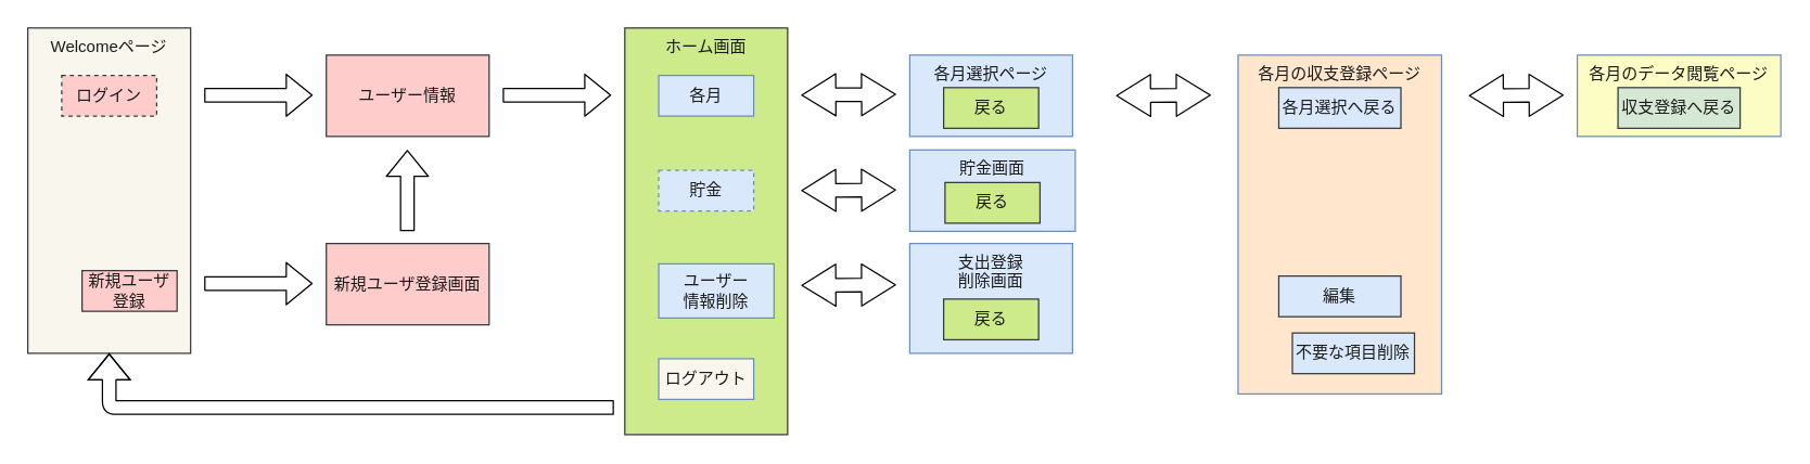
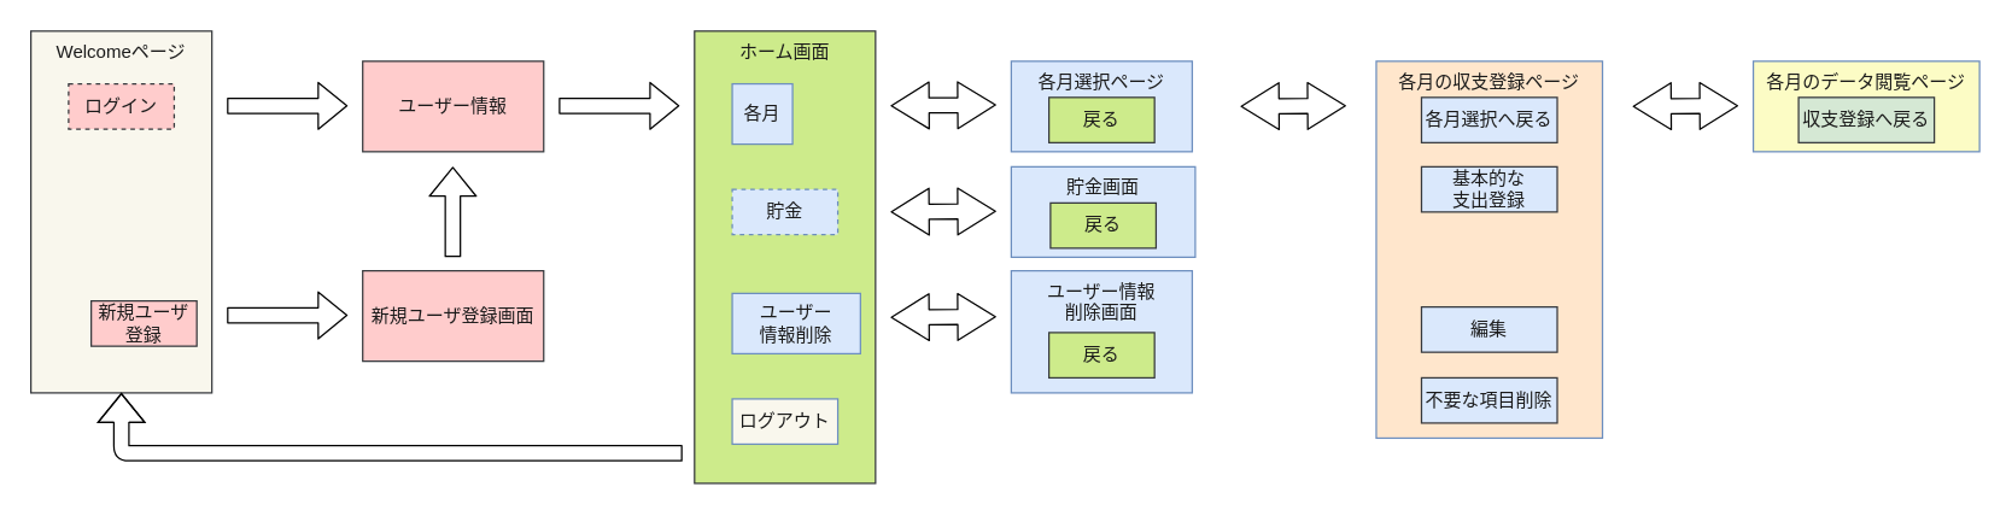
  <mxCell id="0" />
  <mxCell id="1" parent="0" />
  <mxCell id="2" value="&lt;font color=&quot;#1a1a1a&quot;&gt;Welcomeページ&lt;/font&gt;" style="whiteSpace=wrap;html=1;labelBackgroundColor=none;fontSize=12;fillColor=#f9f7ed;strokeColor=#36393d;verticalAlign=top;" vertex="1" parent="1"><mxGeometry x="20" y="20" width="120" height="240" as="geometry" /></mxCell>
  <mxCell id="3" value="&lt;font color=&quot;#1a1a1a&quot;&gt;ログイン&lt;/font&gt;" style="whiteSpace=wrap;html=1;fillColor=#ffcccc;strokeColor=#36393d;dashed=1;" vertex="1" parent="1"><mxGeometry x="45" y="55" width="70" height="30" as="geometry" /></mxCell>
  <mxCell id="4" value="&lt;font color=&quot;#1a1a1a&quot; style=&quot;font-size: 12px;&quot;&gt;新規ユーザ&lt;br&gt;登録&lt;/font&gt;" style="whiteSpace=wrap;html=1;fillColor=#ffcccc;strokeColor=#36393d;fontSize=11;" vertex="1" parent="1"><mxGeometry x="60" y="199" width="70" height="30" as="geometry" /></mxCell>
  <mxCell id="5" value="" style="edgeStyle=none;orthogonalLoop=1;jettySize=auto;html=1;fontSize=12;fontColor=#1A1A1A;shape=flexArrow;" edge="1" parent="1"><mxGeometry width="100" relative="1" as="geometry"><mxPoint x="150" y="69.57" as="sourcePoint" /><mxPoint x="230" y="69.57" as="targetPoint" /><Array as="points" /></mxGeometry></mxCell>
  <mxCell id="6" value="&lt;font color=&quot;#1a1a1a&quot;&gt;ユーザー情報&lt;/font&gt;" style="whiteSpace=wrap;html=1;fillColor=#ffcccc;strokeColor=#36393d;" vertex="1" parent="1"><mxGeometry x="240" y="40" width="120" height="60" as="geometry" /></mxCell>
  <mxCell id="7" value="" style="edgeStyle=none;orthogonalLoop=1;jettySize=auto;html=1;fontSize=12;fontColor=#1A1A1A;shape=flexArrow;" edge="1" parent="1"><mxGeometry width="100" relative="1" as="geometry"><mxPoint x="150" y="208.57" as="sourcePoint" /><mxPoint x="230" y="208.57" as="targetPoint" /><Array as="points" /></mxGeometry></mxCell>
  <mxCell id="8" value="&lt;span style=&quot;color: rgb(26, 26, 26);&quot;&gt;&lt;font style=&quot;font-size: 12px;&quot;&gt;新規ユーザ登録画面&lt;/font&gt;&lt;/span&gt;" style="whiteSpace=wrap;html=1;fillColor=#ffcccc;strokeColor=#36393d;" vertex="1" parent="1"><mxGeometry x="240" y="179" width="120" height="60" as="geometry" /></mxCell>
  <mxCell id="9" value="" style="edgeStyle=none;orthogonalLoop=1;jettySize=auto;html=1;fontSize=12;fontColor=#1A1A1A;shape=flexArrow;" edge="1" parent="1"><mxGeometry width="100" relative="1" as="geometry"><mxPoint x="370" y="69.57" as="sourcePoint" /><mxPoint x="450" y="69.57" as="targetPoint" /><Array as="points" /></mxGeometry></mxCell>
  <mxCell id="10" value="&lt;font color=&quot;#1a1a1a&quot;&gt;ホーム画面&lt;br&gt;&lt;/font&gt;" style="whiteSpace=wrap;html=1;fillColor=#cdeb8b;strokeColor=#36393d;verticalAlign=top;" vertex="1" parent="1"><mxGeometry x="460" y="20" width="120" height="300" as="geometry" /></mxCell>
- <mxCell id="11" value="&lt;div style=&quot;text-align: left;&quot;&gt;&lt;font face=&quot;Noto Sans JP, ヒラギノ角ゴ Pro W3, Hiragino Kaku Gothic Pro, メイリオ, Meiryo, YuGothic, 游ゴシック, ＭＳ Ｐゴシック, MS PGothic, arial, sans-serif&quot; color=&quot;#1a1a1a&quot;&gt;各月&lt;/font&gt;&lt;/div&gt;" style="whiteSpace=wrap;html=1;fillColor=#dae8fc;strokeColor=#6c8ebf;" vertex="1" parent="1"><mxGeometry x="485" y="55" width="70" height="30" as="geometry" /></mxCell>
+ <mxCell id="11" value="&lt;div style=&quot;text-align: left;&quot;&gt;&lt;font face=&quot;Noto Sans JP, ヒラギノ角ゴ Pro W3, Hiragino Kaku Gothic Pro, メイリオ, Meiryo, YuGothic, 游ゴシック, ＭＳ Ｐゴシック, MS PGothic, arial, sans-serif&quot; color=&quot;#1a1a1a&quot;&gt;各月&lt;/font&gt;&lt;/div&gt;" style="whiteSpace=wrap;html=1;fillColor=#dae8fc;strokeColor=#6c8ebf;" vertex="1" parent="1"><mxGeometry x="485" y="55" width="40" height="40" as="geometry" /></mxCell>
  <mxCell id="12" value="&lt;span style=&quot;font-family: &amp;quot;Noto Sans JP&amp;quot;, &amp;quot;ヒラギノ角ゴ Pro W3&amp;quot;, &amp;quot;Hiragino Kaku Gothic Pro&amp;quot;, メイリオ, Meiryo, YuGothic, 游ゴシック, &amp;quot;ＭＳ Ｐゴシック&amp;quot;, &amp;quot;MS PGothic&amp;quot;, arial, sans-serif; text-align: left;&quot;&gt;&lt;font style=&quot;font-size: 12px;&quot; color=&quot;#1a1a1a&quot;&gt;貯金&lt;/font&gt;&lt;/span&gt;" style="whiteSpace=wrap;html=1;fillColor=#dae8fc;strokeColor=#6c8ebf;dashed=1;" vertex="1" parent="1"><mxGeometry x="485" y="125" width="70" height="30" as="geometry" /></mxCell>
  <mxCell id="13" value="&lt;span style=&quot;font-family: &amp;quot;Noto Sans JP&amp;quot;, &amp;quot;ヒラギノ角ゴ Pro W3&amp;quot;, &amp;quot;Hiragino Kaku Gothic Pro&amp;quot;, メイリオ, Meiryo, YuGothic, 游ゴシック, &amp;quot;ＭＳ Ｐゴシック&amp;quot;, &amp;quot;MS PGothic&amp;quot;, arial, sans-serif; text-align: left;&quot;&gt;&lt;font style=&quot;font-size: 12px;&quot; color=&quot;#1a1a1a&quot;&gt;ユーザー&lt;br&gt;情報削除&lt;/font&gt;&lt;/span&gt;" style="whiteSpace=wrap;html=1;fillColor=#dae8fc;strokeColor=#6c8ebf;" vertex="1" parent="1"><mxGeometry x="485" y="194" width="85" height="40" as="geometry" /></mxCell>
  <mxCell id="14" value="&lt;span style=&quot;font-family: &amp;quot;Noto Sans JP&amp;quot;, &amp;quot;ヒラギノ角ゴ Pro W3&amp;quot;, &amp;quot;Hiragino Kaku Gothic Pro&amp;quot;, メイリオ, Meiryo, YuGothic, 游ゴシック, &amp;quot;ＭＳ Ｐゴシック&amp;quot;, &amp;quot;MS PGothic&amp;quot;, arial, sans-serif; text-align: left;&quot;&gt;&lt;font style=&quot;font-size: 12px;&quot; color=&quot;#1a1a1a&quot;&gt;ログアウト&lt;/font&gt;&lt;/span&gt;" style="whiteSpace=wrap;html=1;fillColor=#f9f7ed;strokeColor=#6c8ebf;" vertex="1" parent="1"><mxGeometry x="485" y="264" width="70" height="30" as="geometry" /></mxCell>
  <mxCell id="15" value="" style="edgeStyle=none;orthogonalLoop=1;jettySize=auto;html=1;fontSize=12;fontColor=#1A1A1A;shape=flexArrow;" edge="1" parent="1"><mxGeometry width="100" relative="1" as="geometry"><mxPoint x="299.74" y="170" as="sourcePoint" /><mxPoint x="299.74" y="110" as="targetPoint" /><Array as="points" /></mxGeometry></mxCell>
  <mxCell id="16" value="" style="edgeStyle=none;orthogonalLoop=1;jettySize=auto;html=1;fontSize=12;fontColor=#1A1A1A;shape=flexArrow;entryX=0.5;entryY=1;entryDx=0;entryDy=0;entryPerimeter=0;" edge="1" parent="1" target="2"><mxGeometry width="100" relative="1" as="geometry"><mxPoint x="452" y="300" as="sourcePoint" /><mxPoint x="80" y="270" as="targetPoint" /><Array as="points"><mxPoint x="80" y="300" /></Array></mxGeometry></mxCell>
  <mxCell id="17" value="" style="edgeStyle=none;orthogonalLoop=1;jettySize=auto;html=1;endArrow=classic;startArrow=classic;endSize=8;startSize=8;fontSize=12;fontColor=#1A1A1A;shape=flexArrow;" edge="1" parent="1"><mxGeometry width="100" relative="1" as="geometry"><mxPoint x="590" y="69.47" as="sourcePoint" /><mxPoint x="660" y="69" as="targetPoint" /><Array as="points" /></mxGeometry></mxCell>
  <mxCell id="18" value="" style="edgeStyle=none;orthogonalLoop=1;jettySize=auto;html=1;endArrow=classic;startArrow=classic;endSize=8;startSize=8;fontSize=12;fontColor=#1A1A1A;shape=flexArrow;" edge="1" parent="1"><mxGeometry width="100" relative="1" as="geometry"><mxPoint x="590" y="139.94" as="sourcePoint" /><mxPoint x="660" y="139.47" as="targetPoint" /><Array as="points" /></mxGeometry></mxCell>
  <mxCell id="19" value="" style="edgeStyle=none;orthogonalLoop=1;jettySize=auto;html=1;endArrow=classic;startArrow=classic;endSize=8;startSize=8;fontSize=12;fontColor=#1A1A1A;shape=flexArrow;" edge="1" parent="1"><mxGeometry width="100" relative="1" as="geometry"><mxPoint x="590" y="209.94" as="sourcePoint" /><mxPoint x="660" y="209.47" as="targetPoint" /><Array as="points" /></mxGeometry></mxCell>
  <mxCell id="20" value="&lt;span style=&quot;font-family: &amp;quot;Noto Sans JP&amp;quot;, &amp;quot;ヒラギノ角ゴ Pro W3&amp;quot;, &amp;quot;Hiragino Kaku Gothic Pro&amp;quot;, メイリオ, Meiryo, YuGothic, 游ゴシック, &amp;quot;ＭＳ Ｐゴシック&amp;quot;, &amp;quot;MS PGothic&amp;quot;, arial, sans-serif; text-align: left;&quot;&gt;&lt;font style=&quot;font-size: 12px;&quot; color=&quot;#1a1a1a&quot;&gt;各月選択ページ&lt;/font&gt;&lt;/span&gt;" style="whiteSpace=wrap;html=1;fillColor=#dae8fc;strokeColor=#6c8ebf;verticalAlign=top;" vertex="1" parent="1"><mxGeometry x="670" y="40" width="120" height="60" as="geometry" /></mxCell>
  <mxCell id="21" value="&lt;span style=&quot;font-family: &amp;quot;Noto Sans JP&amp;quot;, &amp;quot;ヒラギノ角ゴ Pro W3&amp;quot;, &amp;quot;Hiragino Kaku Gothic Pro&amp;quot;, メイリオ, Meiryo, YuGothic, 游ゴシック, &amp;quot;ＭＳ Ｐゴシック&amp;quot;, &amp;quot;MS PGothic&amp;quot;, arial, sans-serif; text-align: left;&quot;&gt;&lt;font style=&quot;font-size: 12px;&quot; color=&quot;#1a1a1a&quot;&gt;貯金画面&lt;/font&gt;&lt;/span&gt;" style="whiteSpace=wrap;html=1;fillColor=#dae8fc;strokeColor=#6c8ebf;verticalAlign=top;" vertex="1" parent="1"><mxGeometry x="670" y="110" width="122" height="60" as="geometry" /></mxCell>
- <mxCell id="22" value="&lt;span style=&quot;font-family: &amp;quot;Noto Sans JP&amp;quot;, &amp;quot;ヒラギノ角ゴ Pro W3&amp;quot;, &amp;quot;Hiragino Kaku Gothic Pro&amp;quot;, メイリオ, Meiryo, YuGothic, 游ゴシック, &amp;quot;ＭＳ Ｐゴシック&amp;quot;, &amp;quot;MS PGothic&amp;quot;, arial, sans-serif; text-align: left;&quot;&gt;&lt;font style=&quot;font-size: 12px;&quot; color=&quot;#1a1a1a&quot;&gt;支出登録&lt;br&gt;削除画面&lt;/font&gt;&lt;/span&gt;" style="whiteSpace=wrap;html=1;fillColor=#dae8fc;strokeColor=#6c8ebf;verticalAlign=top;" vertex="1" parent="1"><mxGeometry x="670" y="179" width="120" height="81" as="geometry" /></mxCell>
+ <mxCell id="22" value="&lt;span style=&quot;font-family: &amp;quot;Noto Sans JP&amp;quot;, &amp;quot;ヒラギノ角ゴ Pro W3&amp;quot;, &amp;quot;Hiragino Kaku Gothic Pro&amp;quot;, メイリオ, Meiryo, YuGothic, 游ゴシック, &amp;quot;ＭＳ Ｐゴシック&amp;quot;, &amp;quot;MS PGothic&amp;quot;, arial, sans-serif; text-align: left;&quot;&gt;&lt;font style=&quot;font-size: 12px;&quot; color=&quot;#1a1a1a&quot;&gt;ユーザー情報&lt;br&gt;削除画面&lt;/font&gt;&lt;/span&gt;" style="whiteSpace=wrap;html=1;fillColor=#dae8fc;strokeColor=#6c8ebf;verticalAlign=top;" vertex="1" parent="1"><mxGeometry x="670" y="179" width="120" height="81" as="geometry" /></mxCell>
  <mxCell id="23" value="&lt;span style=&quot;font-family: &amp;quot;Noto Sans JP&amp;quot;, &amp;quot;ヒラギノ角ゴ Pro W3&amp;quot;, &amp;quot;Hiragino Kaku Gothic Pro&amp;quot;, メイリオ, Meiryo, YuGothic, 游ゴシック, &amp;quot;ＭＳ Ｐゴシック&amp;quot;, &amp;quot;MS PGothic&amp;quot;, arial, sans-serif; text-align: left;&quot;&gt;&lt;font style=&quot;font-size: 12px;&quot; color=&quot;#1a1a1a&quot;&gt;戻る&lt;/font&gt;&lt;/span&gt;" style="whiteSpace=wrap;html=1;fillColor=#cdeb8b;strokeColor=#36393d;" vertex="1" parent="1"><mxGeometry x="696" y="134" width="70" height="30" as="geometry" /></mxCell>
  <mxCell id="24" value="&lt;span style=&quot;font-family: &amp;quot;Noto Sans JP&amp;quot;, &amp;quot;ヒラギノ角ゴ Pro W3&amp;quot;, &amp;quot;Hiragino Kaku Gothic Pro&amp;quot;, メイリオ, Meiryo, YuGothic, 游ゴシック, &amp;quot;ＭＳ Ｐゴシック&amp;quot;, &amp;quot;MS PGothic&amp;quot;, arial, sans-serif; text-align: left;&quot;&gt;&lt;font style=&quot;font-size: 12px;&quot; color=&quot;#1a1a1a&quot;&gt;戻る&lt;/font&gt;&lt;/span&gt;" style="whiteSpace=wrap;html=1;fillColor=#cdeb8b;strokeColor=#36393d;" vertex="1" parent="1"><mxGeometry x="695" y="220" width="70" height="30" as="geometry" /></mxCell>
  <mxCell id="25" value="&lt;span style=&quot;font-family: &amp;quot;Noto Sans JP&amp;quot;, &amp;quot;ヒラギノ角ゴ Pro W3&amp;quot;, &amp;quot;Hiragino Kaku Gothic Pro&amp;quot;, メイリオ, Meiryo, YuGothic, 游ゴシック, &amp;quot;ＭＳ Ｐゴシック&amp;quot;, &amp;quot;MS PGothic&amp;quot;, arial, sans-serif; text-align: left;&quot;&gt;&lt;font style=&quot;font-size: 12px;&quot; color=&quot;#1a1a1a&quot;&gt;各月の収支登録ページ&lt;/font&gt;&lt;/span&gt;" style="whiteSpace=wrap;html=1;fillColor=#FFE6CC;strokeColor=#6c8ebf;verticalAlign=top;" vertex="1" parent="1"><mxGeometry x="912" y="40" width="150" height="250" as="geometry" /></mxCell>
  <mxCell id="26" value="" style="edgeStyle=none;orthogonalLoop=1;jettySize=auto;html=1;endArrow=classic;startArrow=classic;endSize=8;startSize=8;fontSize=12;fontColor=#1A1A1A;shape=flexArrow;" edge="1" parent="1"><mxGeometry width="100" relative="1" as="geometry"><mxPoint x="822" y="69.97" as="sourcePoint" /><mxPoint x="892" y="69.5" as="targetPoint" /><Array as="points" /></mxGeometry></mxCell>
  <mxCell id="27" value="&lt;span style=&quot;font-family: &amp;quot;Noto Sans JP&amp;quot;, &amp;quot;ヒラギノ角ゴ Pro W3&amp;quot;, &amp;quot;Hiragino Kaku Gothic Pro&amp;quot;, メイリオ, Meiryo, YuGothic, 游ゴシック, &amp;quot;ＭＳ Ｐゴシック&amp;quot;, &amp;quot;MS PGothic&amp;quot;, arial, sans-serif; text-align: left;&quot;&gt;&lt;font style=&quot;font-size: 12px;&quot; color=&quot;#1a1a1a&quot;&gt;戻る&lt;/font&gt;&lt;/span&gt;" style="whiteSpace=wrap;html=1;fillColor=#cdeb8b;strokeColor=#36393d;" vertex="1" parent="1"><mxGeometry x="695" y="64" width="70" height="30" as="geometry" /></mxCell>
  <mxCell id="28" value="&lt;span style=&quot;font-family: &amp;quot;Noto Sans JP&amp;quot;, &amp;quot;ヒラギノ角ゴ Pro W3&amp;quot;, &amp;quot;Hiragino Kaku Gothic Pro&amp;quot;, メイリオ, Meiryo, YuGothic, 游ゴシック, &amp;quot;ＭＳ Ｐゴシック&amp;quot;, &amp;quot;MS PGothic&amp;quot;, arial, sans-serif; text-align: left;&quot;&gt;&lt;font style=&quot;font-size: 12px;&quot; color=&quot;#1a1a1a&quot;&gt;各月選択へ戻る&lt;/font&gt;&lt;/span&gt;" style="whiteSpace=wrap;html=1;fillColor=#dae8fc;strokeColor=#36393d;" vertex="1" parent="1"><mxGeometry x="942" y="64" width="90" height="30" as="geometry" /></mxCell>
  <mxCell id="29" value="" style="edgeStyle=none;orthogonalLoop=1;jettySize=auto;html=1;endArrow=classic;startArrow=classic;endSize=8;startSize=8;fontSize=12;fontColor=#1A1A1A;shape=flexArrow;" edge="1" parent="1"><mxGeometry width="100" relative="1" as="geometry"><mxPoint x="1082" y="69.97" as="sourcePoint" /><mxPoint x="1152" y="69.5" as="targetPoint" /><Array as="points" /></mxGeometry></mxCell>
  <mxCell id="30" value="&lt;div style=&quot;text-align: left;&quot;&gt;&lt;span style=&quot;background-color: initial;&quot;&gt;&lt;font face=&quot;Noto Sans JP, ヒラギノ角ゴ Pro W3, Hiragino Kaku Gothic Pro, メイリオ, Meiryo, YuGothic, 游ゴシック, ＭＳ Ｐゴシック, MS PGothic, arial, sans-serif&quot; color=&quot;#1a1a1a&quot;&gt;各月のデータ閲覧ページ&lt;/font&gt;&lt;/span&gt;&lt;/div&gt;" style="whiteSpace=wrap;html=1;fillColor=#FCFCC5;strokeColor=#6c8ebf;verticalAlign=top;" vertex="1" parent="1"><mxGeometry x="1162" y="40" width="150" height="60" as="geometry" /></mxCell>
  <mxCell id="31" value="&lt;div style=&quot;text-align: left;&quot;&gt;&lt;font face=&quot;Noto Sans JP, ヒラギノ角ゴ Pro W3, Hiragino Kaku Gothic Pro, メイリオ, Meiryo, YuGothic, 游ゴシック, ＭＳ Ｐゴシック, MS PGothic, arial, sans-serif&quot; color=&quot;#1a1a1a&quot;&gt;収支登録へ戻る&lt;/font&gt;&lt;/div&gt;" style="whiteSpace=wrap;html=1;fillColor=#d5e8d4;strokeColor=#36393d;" vertex="1" parent="1"><mxGeometry x="1192" y="64" width="90" height="30" as="geometry" /></mxCell>
  <mxCell id="32" value="&lt;span style=&quot;font-family: &amp;quot;Noto Sans JP&amp;quot;, &amp;quot;ヒラギノ角ゴ Pro W3&amp;quot;, &amp;quot;Hiragino Kaku Gothic Pro&amp;quot;, メイリオ, Meiryo, YuGothic, 游ゴシック, &amp;quot;ＭＳ Ｐゴシック&amp;quot;, &amp;quot;MS PGothic&amp;quot;, arial, sans-serif; text-align: left;&quot;&gt;&lt;font style=&quot;font-size: 12px;&quot; color=&quot;#1a1a1a&quot;&gt;編集&lt;/font&gt;&lt;/span&gt;" style="whiteSpace=wrap;html=1;fillColor=#dae8fc;strokeColor=#36393d;" vertex="1" parent="1"><mxGeometry x="942" y="203" width="90" height="30" as="geometry" /></mxCell>
- <mxCell id="34" value="&lt;span style=&quot;font-family: &amp;quot;Noto Sans JP&amp;quot;, &amp;quot;ヒラギノ角ゴ Pro W3&amp;quot;, &amp;quot;Hiragino Kaku Gothic Pro&amp;quot;, メイリオ, Meiryo, YuGothic, 游ゴシック, &amp;quot;ＭＳ Ｐゴシック&amp;quot;, &amp;quot;MS PGothic&amp;quot;, arial, sans-serif; text-align: left;&quot;&gt;&lt;font style=&quot;font-size: 12px;&quot; color=&quot;#1a1a1a&quot;&gt;不要な項目削除&lt;/font&gt;&lt;/span&gt;" style="whiteSpace=wrap;html=1;fillColor=#dae8fc;strokeColor=#36393d;" vertex="1" parent="1"><mxGeometry x="952" y="245" width="90" height="30" as="geometry" /></mxCell>
+ <mxCell id="33" value="&lt;div style=&quot;text-align: left;&quot;&gt;&lt;span style=&quot;background-color: initial;&quot;&gt;&lt;font face=&quot;Noto Sans JP, ヒラギノ角ゴ Pro W3, Hiragino Kaku Gothic Pro, メイリオ, Meiryo, YuGothic, 游ゴシック, ＭＳ Ｐゴシック, MS PGothic, arial, sans-serif&quot; color=&quot;#1a1a1a&quot;&gt;基本的な&lt;/font&gt;&lt;/span&gt;&lt;/div&gt;&lt;div style=&quot;text-align: left;&quot;&gt;&lt;span style=&quot;background-color: initial;&quot;&gt;&lt;font face=&quot;Noto Sans JP, ヒラギノ角ゴ Pro W3, Hiragino Kaku Gothic Pro, メイリオ, Meiryo, YuGothic, 游ゴシック, ＭＳ Ｐゴシック, MS PGothic, arial, sans-serif&quot; color=&quot;#1a1a1a&quot;&gt;支出登録&lt;/font&gt;&lt;/span&gt;&lt;/div&gt;" style="whiteSpace=wrap;html=1;fillColor=#dae8fc;strokeColor=#36393d;" vertex="1" parent="1"><mxGeometry x="942" y="110" width="90" height="30" as="geometry" /></mxCell>
+ <mxCell id="34" value="&lt;span style=&quot;font-family: &amp;quot;Noto Sans JP&amp;quot;, &amp;quot;ヒラギノ角ゴ Pro W3&amp;quot;, &amp;quot;Hiragino Kaku Gothic Pro&amp;quot;, メイリオ, Meiryo, YuGothic, 游ゴシック, &amp;quot;ＭＳ Ｐゴシック&amp;quot;, &amp;quot;MS PGothic&amp;quot;, arial, sans-serif; text-align: left;&quot;&gt;&lt;font style=&quot;font-size: 12px;&quot; color=&quot;#1a1a1a&quot;&gt;不要な項目削除&lt;/font&gt;&lt;/span&gt;" style="whiteSpace=wrap;html=1;fillColor=#dae8fc;strokeColor=#36393d;" vertex="1" parent="1"><mxGeometry x="942" y="250" width="90" height="30" as="geometry" /></mxCell>
